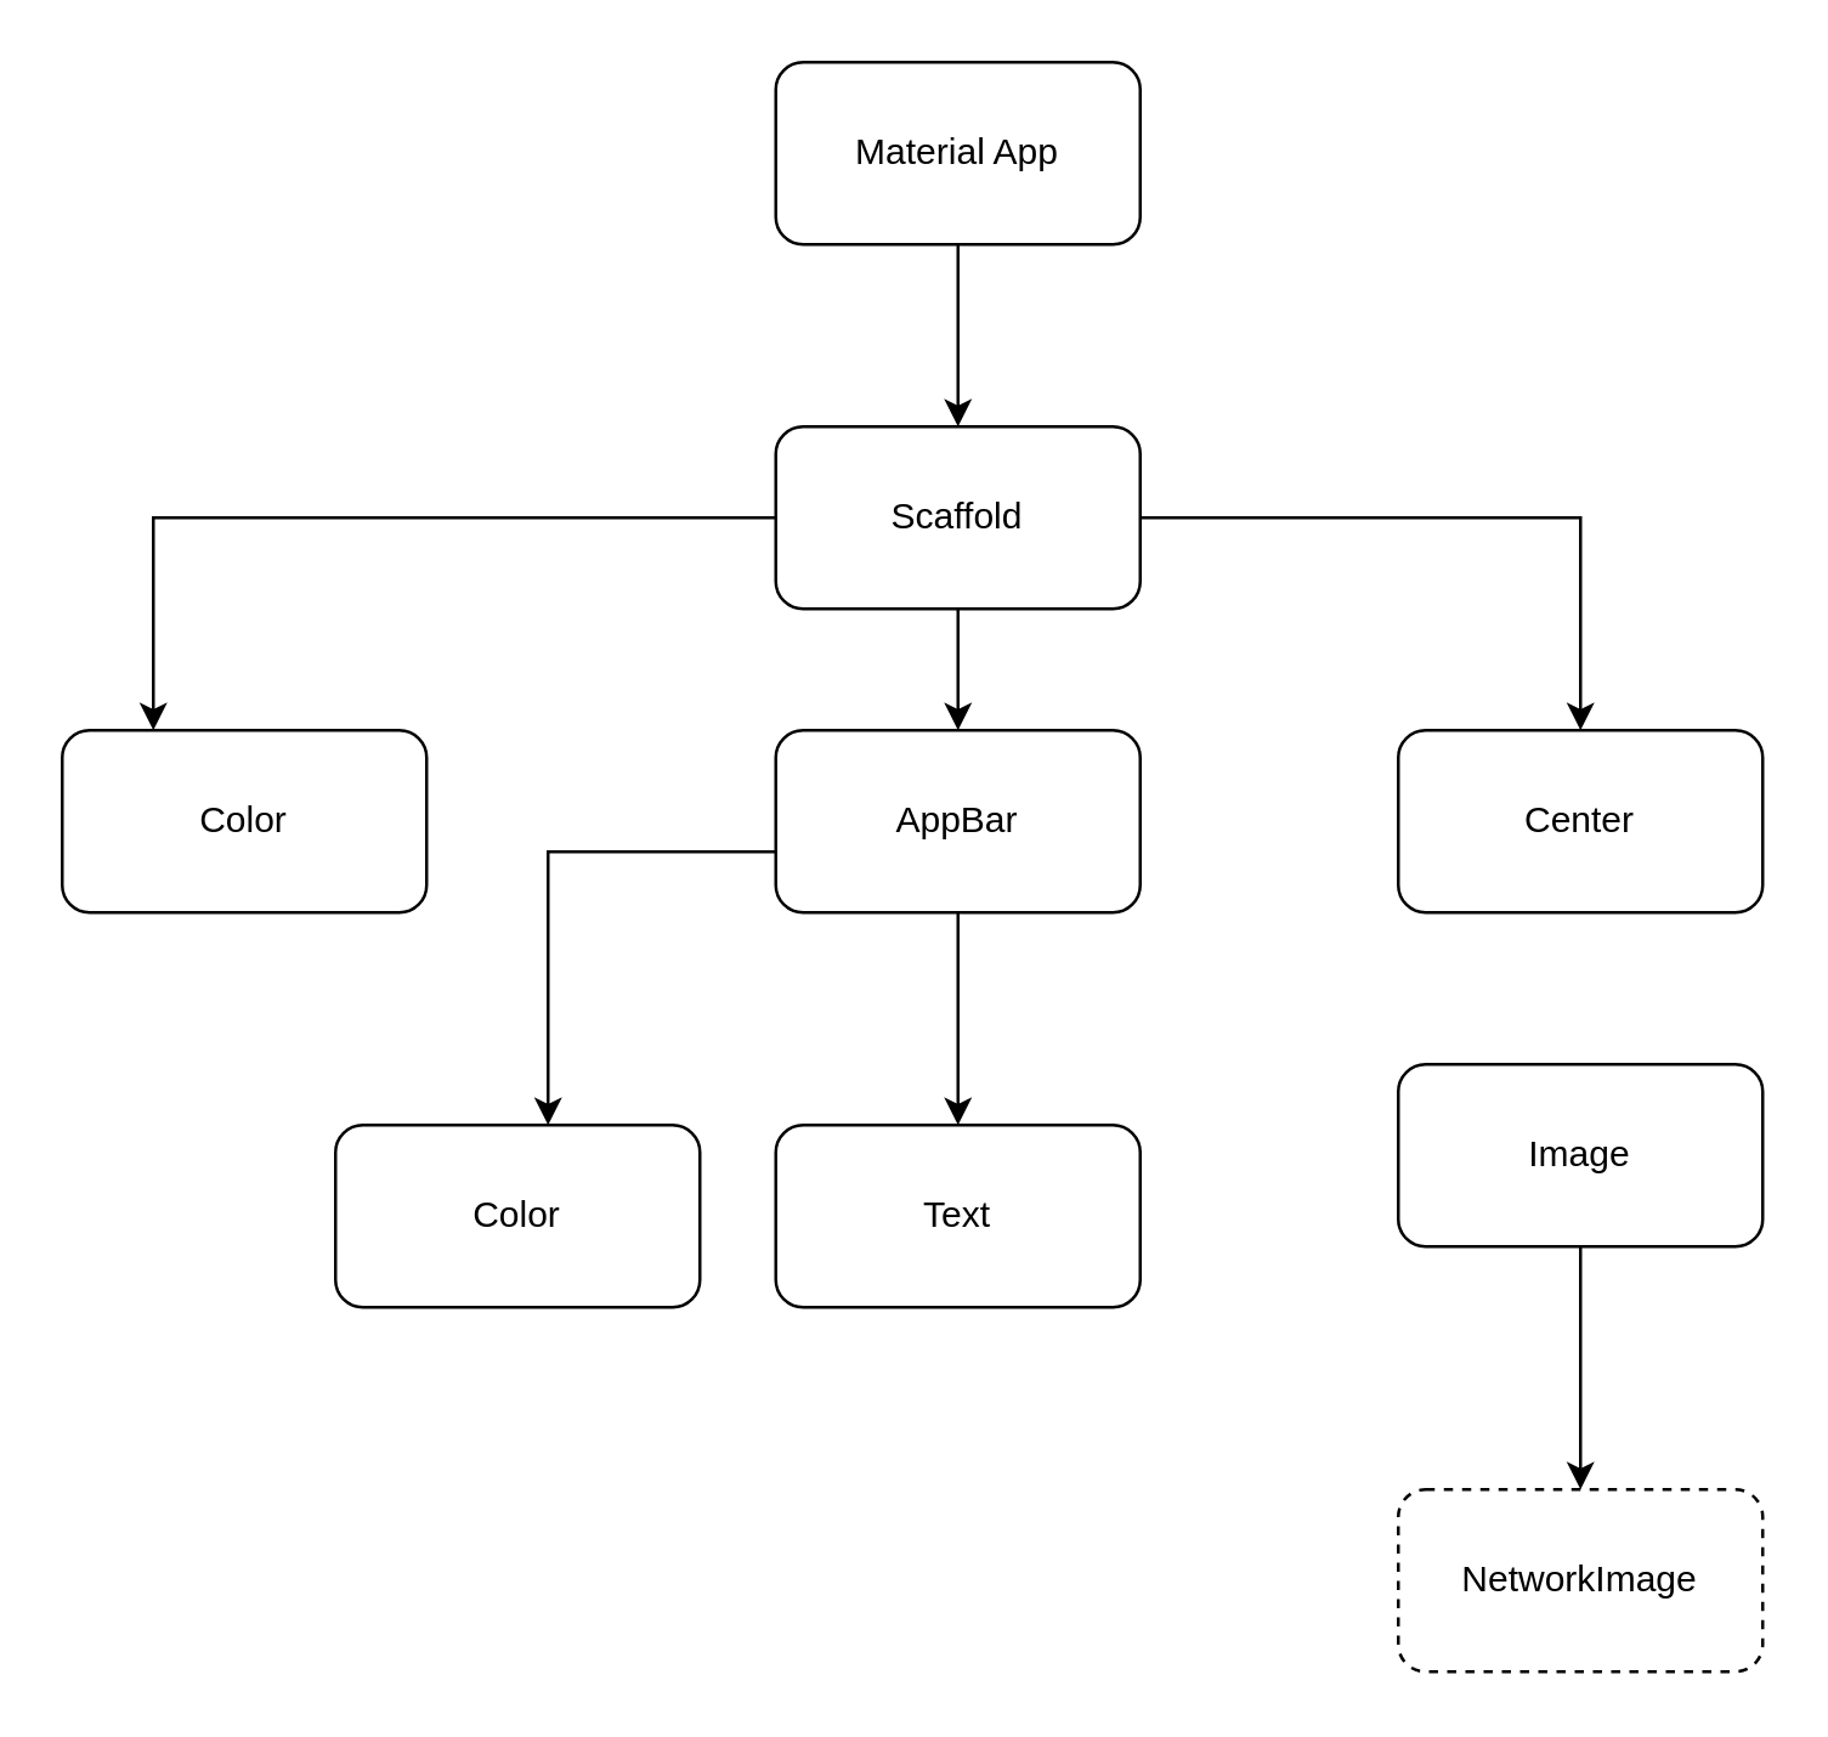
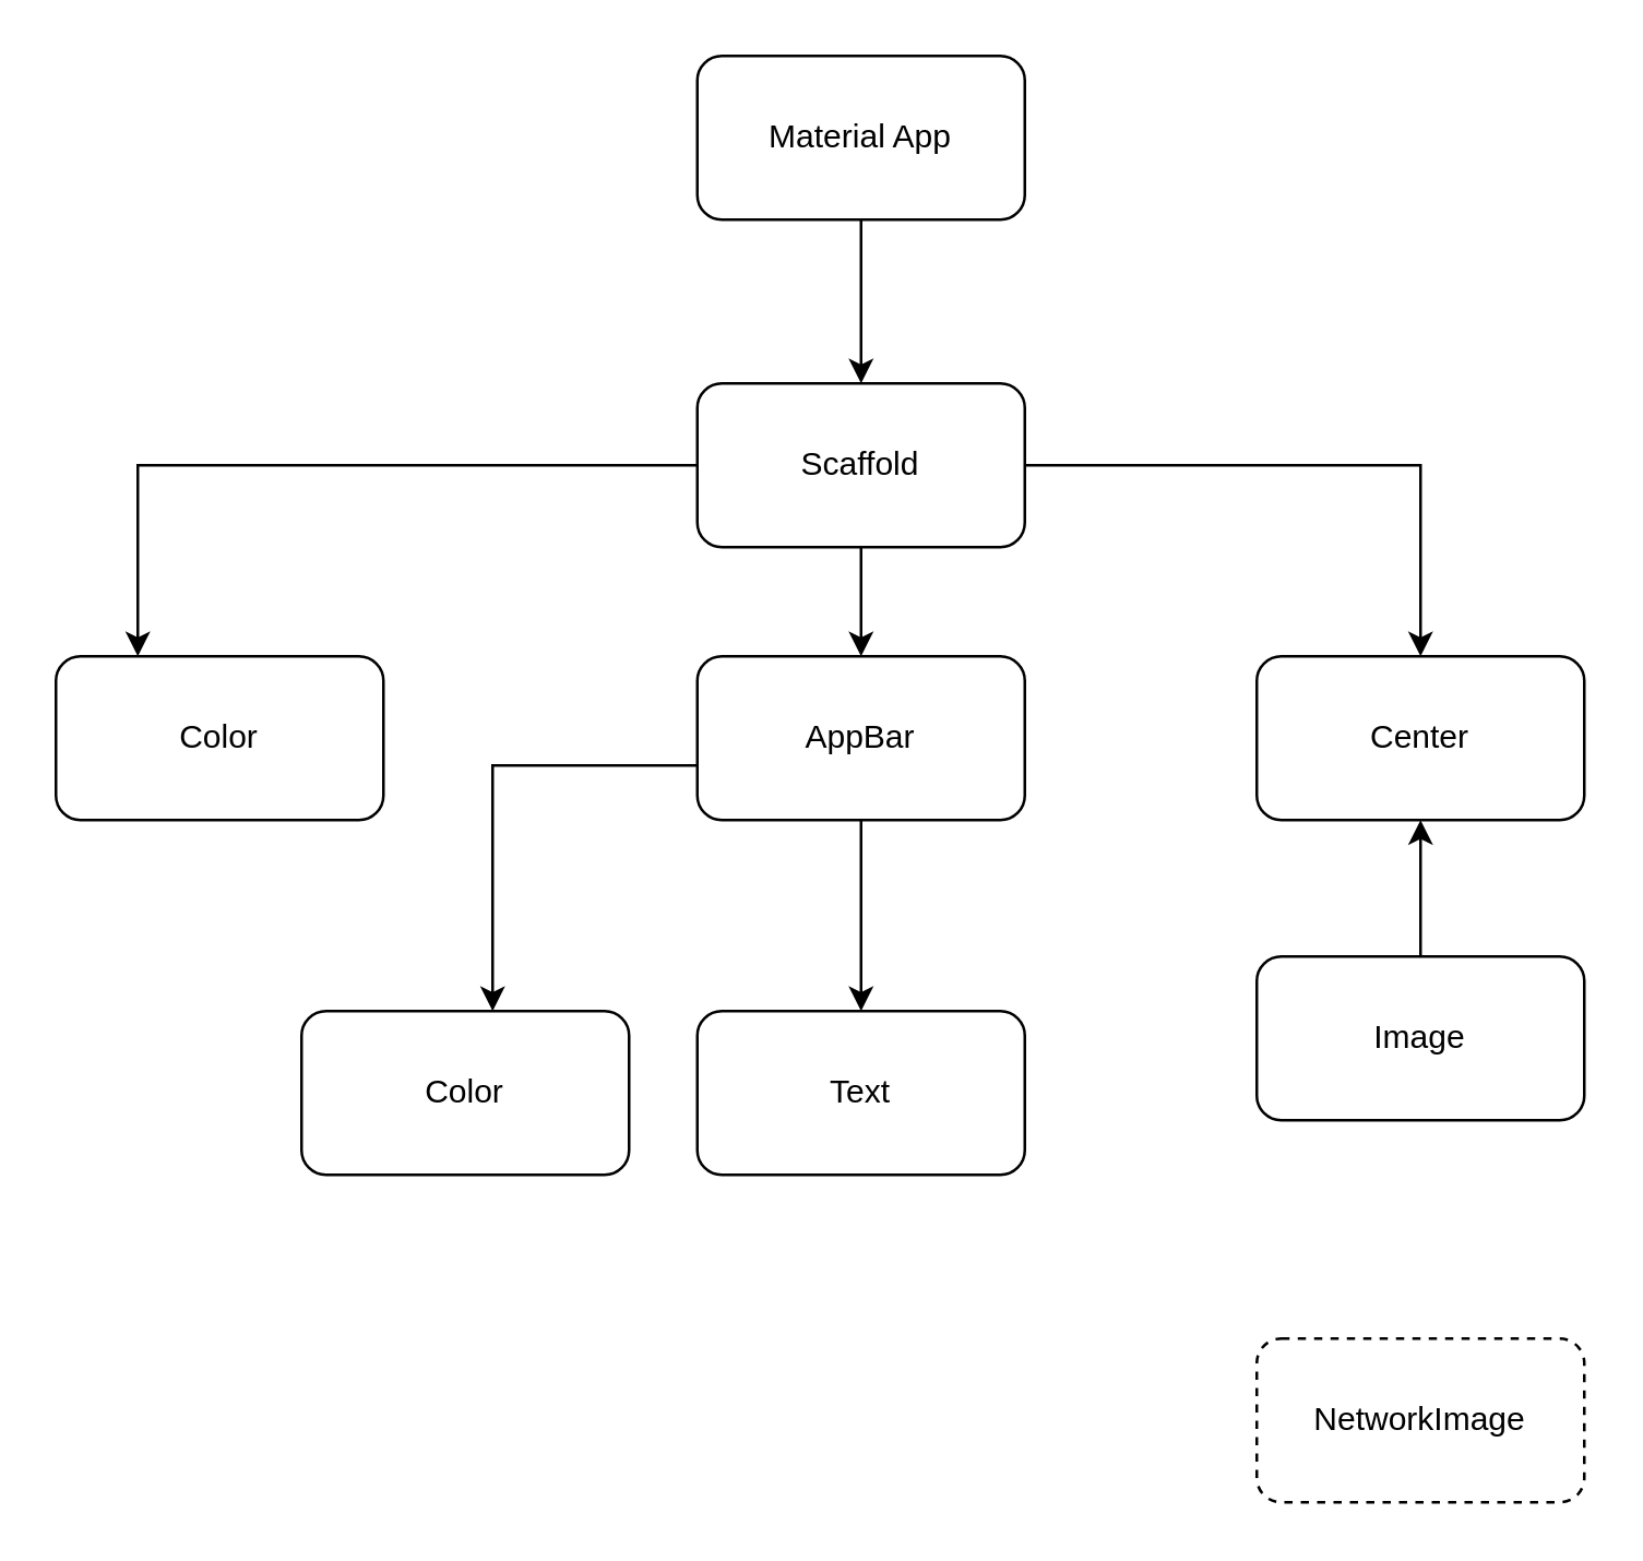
  <mxCell id="0" />
  <mxCell id="1" parent="0" />
  <mxCell id="2" style="edgeStyle=orthogonalEdgeStyle;rounded=0;orthogonalLoop=1;jettySize=auto;html=1;" edge="1" parent="1" source="3" target="7"><mxGeometry relative="1" as="geometry" /></mxCell>
  <mxCell id="3" value="Material App" style="rounded=1;whiteSpace=wrap;html=1;" vertex="1" parent="1"><mxGeometry x="255" y="20" width="120" height="60" as="geometry" /></mxCell>
  <mxCell id="4" style="edgeStyle=orthogonalEdgeStyle;rounded=0;orthogonalLoop=1;jettySize=auto;html=1;" edge="1" parent="1" source="7" target="9"><mxGeometry relative="1" as="geometry" /></mxCell>
  <mxCell id="5" value="" style="edgeStyle=orthogonalEdgeStyle;rounded=0;orthogonalLoop=1;jettySize=auto;html=1;" edge="1" parent="1" source="7" target="12"><mxGeometry relative="1" as="geometry" /></mxCell>
  <mxCell id="6" style="edgeStyle=orthogonalEdgeStyle;rounded=0;orthogonalLoop=1;jettySize=auto;html=1;entryX=0.25;entryY=0;entryDx=0;entryDy=0;" edge="1" parent="1" source="7" target="8"><mxGeometry relative="1" as="geometry" /></mxCell>
  <mxCell id="7" value="Scaffold" style="whiteSpace=wrap;html=1;rounded=1;" vertex="1" parent="1"><mxGeometry x="255" y="140" width="120" height="60" as="geometry" /></mxCell>
  <mxCell id="8" value="Color" style="whiteSpace=wrap;html=1;rounded=1;" vertex="1" parent="1"><mxGeometry x="20" y="240" width="120" height="60" as="geometry" /></mxCell>
  <mxCell id="9" value="Center" style="whiteSpace=wrap;html=1;rounded=1;" vertex="1" parent="1"><mxGeometry x="460" y="240" width="120" height="60" as="geometry" /></mxCell>
  <mxCell id="10" style="edgeStyle=orthogonalEdgeStyle;rounded=0;orthogonalLoop=1;jettySize=auto;html=1;" edge="1" parent="1" source="12" target="17"><mxGeometry relative="1" as="geometry"><Array as="points"><mxPoint x="180" y="280" /></Array></mxGeometry></mxCell>
  <mxCell id="11" style="edgeStyle=orthogonalEdgeStyle;rounded=0;orthogonalLoop=1;jettySize=auto;html=1;" edge="1" parent="1" source="12" target="16"><mxGeometry relative="1" as="geometry" /></mxCell>
  <mxCell id="12" value="AppBar" style="whiteSpace=wrap;html=1;rounded=1;" vertex="1" parent="1"><mxGeometry x="255" y="240" width="120" height="60" as="geometry" /></mxCell>
- <mxCell id="13" value="" style="edgeStyle=orthogonalEdgeStyle;rounded=0;orthogonalLoop=1;jettySize=auto;html=1;" edge="1" parent="1" source="14" target="15"><mxGeometry relative="1" as="geometry" /></mxCell>
+ <mxCell id="13" value="" style="edgeStyle=orthogonalEdgeStyle;rounded=0;orthogonalLoop=1;jettySize=auto;html=1;" edge="1" parent="1" source="14" target="9"><mxGeometry relative="1" as="geometry" /></mxCell>
  <mxCell id="14" value="Image" style="whiteSpace=wrap;html=1;rounded=1;" vertex="1" parent="1"><mxGeometry x="460" y="350" width="120" height="60" as="geometry" /></mxCell>
  <mxCell id="15" value="NetworkImage" style="whiteSpace=wrap;html=1;rounded=1;dashed=1;" vertex="1" parent="1"><mxGeometry x="460" y="490" width="120" height="60" as="geometry" /></mxCell>
  <mxCell id="16" value="Text" style="whiteSpace=wrap;html=1;rounded=1;" vertex="1" parent="1"><mxGeometry x="255" y="370" width="120" height="60" as="geometry" /></mxCell>
  <mxCell id="17" value="Color" style="rounded=1;whiteSpace=wrap;html=1;" vertex="1" parent="1"><mxGeometry x="110" y="370" width="120" height="60" as="geometry" /></mxCell>
